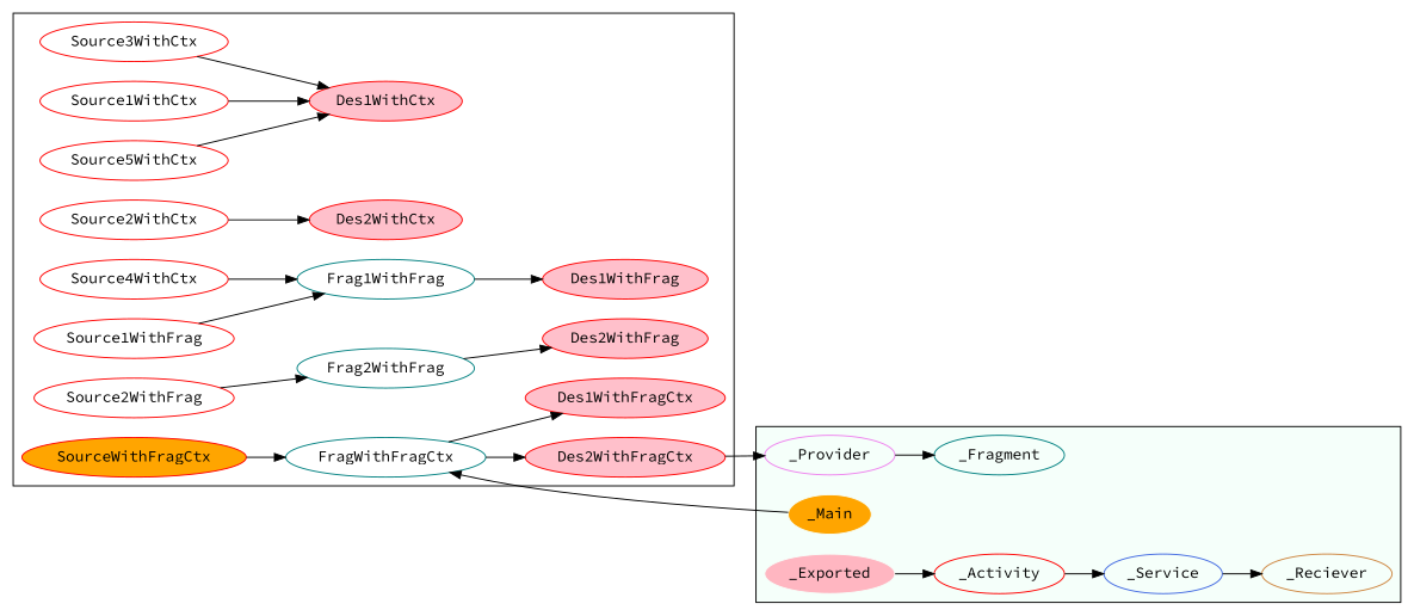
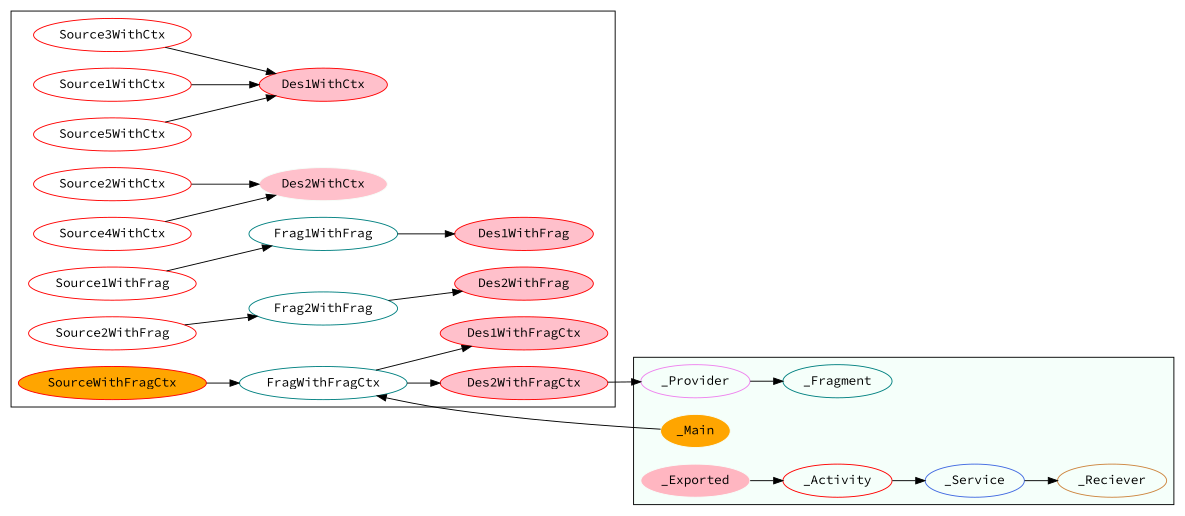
  digraph {
    fontname="Source Code Pro"
    rankdir=LR
    node [color=red fontname="Source Code Pro"]
    edge [fontname="Source Code Pro"]
    _Activity
    _Service [color=royalblue]
    _Reciever [color=peru]
    _Provider [color=violet]
    _Fragment [color=teal]
    _Main [color=mintcream fillcolor=orange style=filled]
    _Exported [color=mintcream fillcolor=lightpink style=filled]
    Des2WithFragCtx [fillcolor=pink style=filled]
    Source3WithCtx
    Des1WithCtx [fillcolor=pink style=filled]
    Source1WithCtx
-   Des2WithCtx [fillcolor=pink style=filled]
+   Des2WithCtx [color=mintcream fillcolor=pink style=filled]
    Source2WithCtx
    Source4WithCtx
    Des1WithFrag [fillcolor=pink style=filled]
    Source5WithCtx
    Source1WithFrag
    Frag1WithFrag [color=teal]
    Des1WithFragCtx [fillcolor=pink style=filled]
    Source2WithFrag
    Frag2WithFrag [color=teal]
    Des2WithFrag [fillcolor=pink style=filled]
    SourceWithFragCtx [fillcolor=orange style=filled]
    FragWithFragCtx [color=teal]
    subgraph cluster_1 {
      bgcolor=mintcream
      _Activity
      _Service
      _Reciever
      _Provider
      _Fragment
      _Main
      _Exported
    }
    subgraph cluster_2 {
      Des2WithFragCtx
      Source3WithCtx
      Des1WithCtx
      Source1WithCtx
      Des2WithCtx
      Source2WithCtx
      Source4WithCtx
      Des1WithFrag
      Source5WithCtx
      Source1WithFrag
      Frag1WithFrag
      Des1WithFragCtx
      Source2WithFrag
      Frag2WithFrag
      Des2WithFrag
      SourceWithFragCtx
      FragWithFragCtx
    }
    _Activity -> _Service
    _Service -> _Reciever
    _Provider -> _Fragment
    _Main -> FragWithFragCtx
    _Exported -> _Activity
    Des2WithFragCtx -> _Provider
    Source3WithCtx -> Des1WithCtx
    Source1WithCtx -> Des1WithCtx
    Source2WithCtx -> Des2WithCtx
-   Source4WithCtx -> Frag1WithFrag
+   Source4WithCtx -> Des2WithCtx
    Source5WithCtx -> Des1WithCtx
    Source1WithFrag -> Frag1WithFrag
    Frag1WithFrag -> Des1WithFrag
    Source2WithFrag -> Frag2WithFrag
    Frag2WithFrag -> Des2WithFrag
    SourceWithFragCtx -> FragWithFragCtx
    FragWithFragCtx -> Des2WithFragCtx
    FragWithFragCtx -> Des1WithFragCtx
  }
